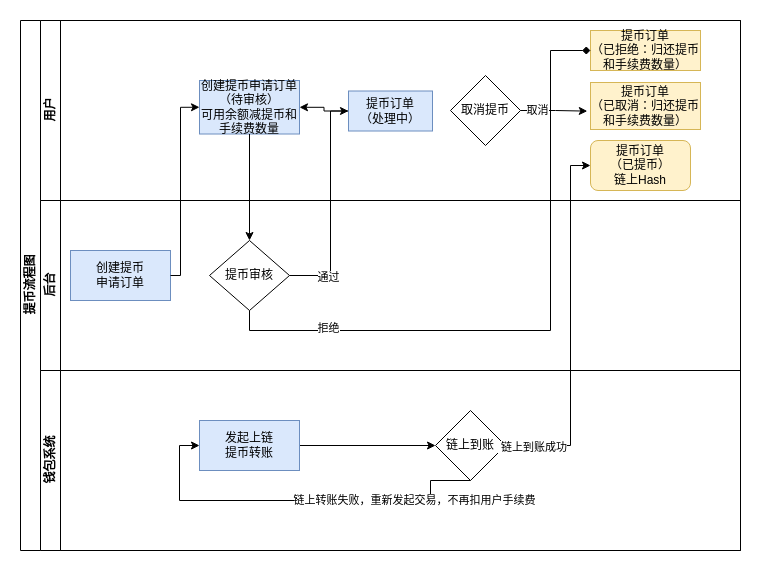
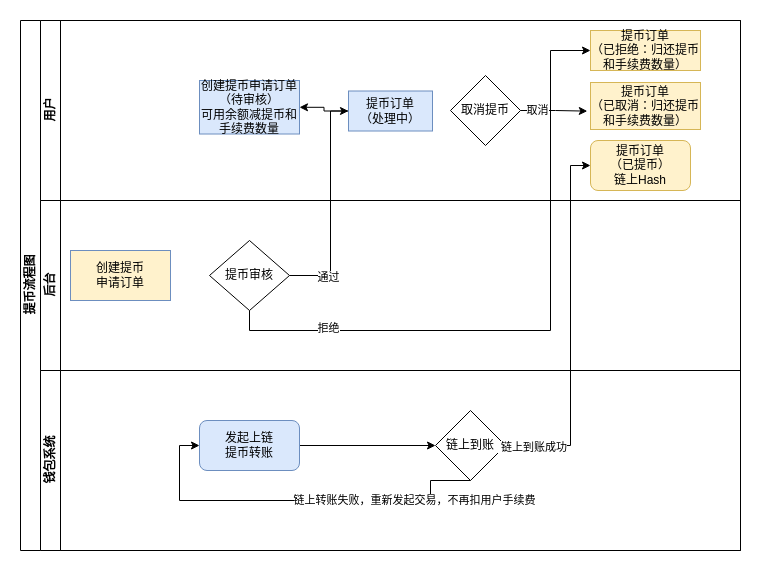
  <mxCell id="0" />
  <mxCell id="1" parent="0" />
  <mxCell id="2" value="提币流程图" style="swimlane;html=1;childLayout=stackLayout;resizeParent=1;resizeParentMax=0;horizontal=0;startSize=20;horizontalStack=0;" parent="1" vertex="1"><mxGeometry x="20" y="20" width="720" height="530" as="geometry" /></mxCell>
  <mxCell id="3" value="用户" style="swimlane;html=1;startSize=20;horizontal=0;" parent="2" vertex="1"><mxGeometry x="20" width="700" height="180" as="geometry" /></mxCell>
  <mxCell id="4" value="提币订单&lt;br&gt;（已拒绝：归还提币和手续费数量）" style="rounded=0;whiteSpace=wrap;html=1;fontFamily=Helvetica;fontSize=12;align=center;fillColor=#fff2cc;strokeColor=#d6b656;" vertex="1" parent="3"><mxGeometry x="550" y="10" width="110" height="40" as="geometry" /></mxCell>
  <mxCell id="5" value="提币订单&lt;br&gt;（已取消：归还提币和手续费数量）" style="rounded=0;whiteSpace=wrap;html=1;fontFamily=Helvetica;fontSize=12;align=center;fillColor=#fff2cc;strokeColor=#d6b656;" vertex="1" parent="3"><mxGeometry x="550" y="62" width="110" height="47" as="geometry" /></mxCell>
  <mxCell id="6" value="提币订单&lt;br&gt;（已提币）&lt;br&gt;链上Hash" style="whiteSpace=wrap;html=1;fontFamily=Helvetica;fontSize=12;align=center;fillColor=#fff2cc;strokeColor=#d6b656;rounded=1;" vertex="1" parent="3"><mxGeometry x="550" y="120" width="100" height="50" as="geometry" /></mxCell>
  <mxCell id="7" style="edgeStyle=orthogonalEdgeStyle;rounded=0;orthogonalLoop=1;jettySize=auto;html=1;" edge="1" parent="3" source="8" target="9"><mxGeometry relative="1" as="geometry" /></mxCell>
  <mxCell id="8" value="提币订单&lt;br&gt;（处理中）" style="rounded=0;whiteSpace=wrap;html=1;fontFamily=Helvetica;fontSize=12;align=center;fillColor=#dae8fc;strokeColor=#6c8ebf;" vertex="1" parent="3"><mxGeometry x="308" y="70.5" width="84" height="40" as="geometry" /></mxCell>
  <mxCell id="9" value="创建提币申请订单&lt;br&gt;（待审核）&lt;br&gt;可用余额减提币和手续费数量" style="rounded=0;whiteSpace=wrap;html=1;fontFamily=Helvetica;fontSize=12;align=center;fillColor=#dae8fc;strokeColor=#6c8ebf;" vertex="1" parent="3"><mxGeometry x="159" y="60" width="100" height="53.5" as="geometry" /></mxCell>
  <mxCell id="10" value="取消提币" style="rhombus;whiteSpace=wrap;html=1;" vertex="1" parent="3"><mxGeometry x="410" y="55" width="70" height="70" as="geometry" /></mxCell>
  <mxCell id="11" style="edgeStyle=orthogonalEdgeStyle;rounded=0;orthogonalLoop=1;jettySize=auto;html=1;entryX=-0.029;entryY=0.609;entryDx=0;entryDy=0;entryPerimeter=0;" edge="1" parent="3" source="10" target="5"><mxGeometry relative="1" as="geometry" /></mxCell>
  <mxCell id="12" value="取消" style="edgeLabel;html=1;align=center;verticalAlign=middle;resizable=0;points=[];" vertex="1" connectable="0" parent="11"><mxGeometry x="-0.525" y="1" relative="1" as="geometry"><mxPoint as="offset" /></mxGeometry></mxCell>
  <mxCell id="13" value="后台&lt;br&gt;" style="swimlane;html=1;startSize=20;horizontal=0;" parent="2" vertex="1"><mxGeometry x="20" y="180" width="700" height="170" as="geometry" /></mxCell>
- <mxCell id="14" value="创建提币&lt;br&gt;申请订单&lt;br&gt;" style="rounded=0;whiteSpace=wrap;html=1;fontFamily=Helvetica;fontSize=12;align=center;fillColor=#dae8fc;strokeColor=#6c8ebf;" vertex="1" parent="13"><mxGeometry x="30" y="50" width="100" height="50" as="geometry" /></mxCell>
+ <mxCell id="14" value="创建提币&lt;br&gt;申请订单&lt;br&gt;" style="rounded=0;whiteSpace=wrap;html=1;fontFamily=Helvetica;fontSize=12;align=center;fillColor=#fff2cc;strokeColor=#6c8ebf;" vertex="1" parent="13"><mxGeometry x="30" y="50" width="100" height="50" as="geometry" /></mxCell>
  <mxCell id="15" value="提币审核" style="rhombus;whiteSpace=wrap;html=1;fontFamily=Helvetica;fontSize=12;fontColor=#000000;align=center;" vertex="1" parent="13"><mxGeometry x="169" y="40" width="80" height="70" as="geometry" /></mxCell>
  <mxCell id="16" value="钱包系统" style="swimlane;html=1;startSize=20;horizontal=0;" parent="2" vertex="1"><mxGeometry x="20" y="350" width="700" height="180" as="geometry" /></mxCell>
  <mxCell id="17" style="edgeStyle=orthogonalEdgeStyle;rounded=0;orthogonalLoop=1;jettySize=auto;html=1;entryX=0;entryY=0.5;entryDx=0;entryDy=0;" edge="1" parent="16" source="18" target="21"><mxGeometry relative="1" as="geometry" /></mxCell>
- <mxCell id="18" value="发起上链&lt;br&gt;提币转账" style="rounded=0;whiteSpace=wrap;html=1;fontFamily=Helvetica;fontSize=12;align=center;fillColor=#dae8fc;strokeColor=#6c8ebf;" vertex="1" parent="16"><mxGeometry x="159" y="50" width="100" height="50" as="geometry" /></mxCell>
+ <mxCell id="18" value="发起上链&lt;br&gt;提币转账" style="whiteSpace=wrap;html=1;fontFamily=Helvetica;fontSize=12;align=center;fillColor=#dae8fc;strokeColor=#6c8ebf;rounded=1;" vertex="1" parent="16"><mxGeometry x="159" y="50" width="100" height="50" as="geometry" /></mxCell>
  <mxCell id="19" style="edgeStyle=orthogonalEdgeStyle;rounded=0;orthogonalLoop=1;jettySize=auto;html=1;entryX=0;entryY=0.5;entryDx=0;entryDy=0;exitX=0.5;exitY=1;exitDx=0;exitDy=0;" edge="1" parent="16" source="21" target="18"><mxGeometry relative="1" as="geometry"><mxPoint x="400" y="145" as="sourcePoint" /><mxPoint x="167" y="145" as="targetPoint" /><Array as="points"><mxPoint x="390" y="130" /><mxPoint x="139" y="130" /><mxPoint x="139" y="75" /></Array></mxGeometry></mxCell>
  <mxCell id="20" value="链上转账失败，重新发起交易，不再扣用户手续费" style="edgeLabel;html=1;align=center;verticalAlign=middle;resizable=0;points=[];" vertex="1" connectable="0" parent="19"><mxGeometry x="-0.601" y="-1" relative="1" as="geometry"><mxPoint as="offset" /></mxGeometry></mxCell>
  <mxCell id="21" value="链上到账" style="rhombus;whiteSpace=wrap;html=1;" vertex="1" parent="16"><mxGeometry x="395" y="40" width="70" height="70" as="geometry" /></mxCell>
- <mxCell id="22" style="edgeStyle=orthogonalEdgeStyle;rounded=0;orthogonalLoop=1;jettySize=auto;html=1;entryX=0;entryY=0.5;entryDx=0;entryDy=0;" edge="1" parent="2" source="14" target="9"><mxGeometry relative="1" as="geometry"><Array as="points"><mxPoint x="160" y="255" /><mxPoint x="160" y="87" /></Array></mxGeometry></mxCell>
- <mxCell id="23" value="" style="edgeStyle=orthogonalEdgeStyle;rounded=0;orthogonalLoop=1;jettySize=auto;html=1;entryX=0.5;entryY=0;entryDx=0;entryDy=0;" edge="1" parent="2" source="9" target="15"><mxGeometry relative="1" as="geometry" /></mxCell>
- <mxCell id="24" style="edgeStyle=orthogonalEdgeStyle;rounded=0;orthogonalLoop=1;jettySize=auto;html=1;entryX=0;entryY=0.5;entryDx=0;entryDy=0;exitX=0.5;exitY=1;exitDx=0;exitDy=0;endArrow=diamond;" edge="1" parent="2" source="15" target="4"><mxGeometry relative="1" as="geometry"><Array as="points"><mxPoint x="229" y="310" /><mxPoint x="530" y="310" /><mxPoint x="530" y="30" /></Array></mxGeometry></mxCell>
+ <mxCell id="24" style="edgeStyle=orthogonalEdgeStyle;rounded=0;orthogonalLoop=1;jettySize=auto;html=1;entryX=0;entryY=0.5;entryDx=0;entryDy=0;exitX=0.5;exitY=1;exitDx=0;exitDy=0;" edge="1" parent="2" source="15" target="4"><mxGeometry relative="1" as="geometry"><Array as="points"><mxPoint x="229" y="310" /><mxPoint x="530" y="310" /><mxPoint x="530" y="30" /></Array></mxGeometry></mxCell>
  <mxCell id="25" value="拒绝" style="edgeLabel;html=1;align=center;verticalAlign=middle;resizable=0;points=[];" vertex="1" connectable="0" parent="24"><mxGeometry x="-0.693" y="3" relative="1" as="geometry"><mxPoint as="offset" /></mxGeometry></mxCell>
  <mxCell id="26" style="edgeStyle=orthogonalEdgeStyle;rounded=0;orthogonalLoop=1;jettySize=auto;html=1;entryX=0;entryY=0.5;entryDx=0;entryDy=0;" edge="1" parent="2" source="15" target="8"><mxGeometry relative="1" as="geometry"><Array as="points"><mxPoint x="310" y="255" /><mxPoint x="310" y="90" /></Array></mxGeometry></mxCell>
  <mxCell id="27" value="通过" style="edgeLabel;html=1;align=center;verticalAlign=middle;resizable=0;points=[];" vertex="1" connectable="0" parent="26"><mxGeometry x="-0.658" y="-1" relative="1" as="geometry"><mxPoint as="offset" /></mxGeometry></mxCell>
  <mxCell id="28" style="edgeStyle=orthogonalEdgeStyle;rounded=0;orthogonalLoop=1;jettySize=auto;html=1;entryX=0;entryY=0.5;entryDx=0;entryDy=0;" edge="1" parent="2" source="21" target="6"><mxGeometry relative="1" as="geometry"><Array as="points"><mxPoint x="550" y="425" /><mxPoint x="550" y="145" /></Array></mxGeometry></mxCell>
  <mxCell id="29" value="&amp;nbsp;链上到账成功" style="edgeLabel;html=1;align=center;verticalAlign=middle;resizable=0;points=[];" vertex="1" connectable="0" parent="28"><mxGeometry x="-0.857" y="-1" relative="1" as="geometry"><mxPoint as="offset" /></mxGeometry></mxCell>
